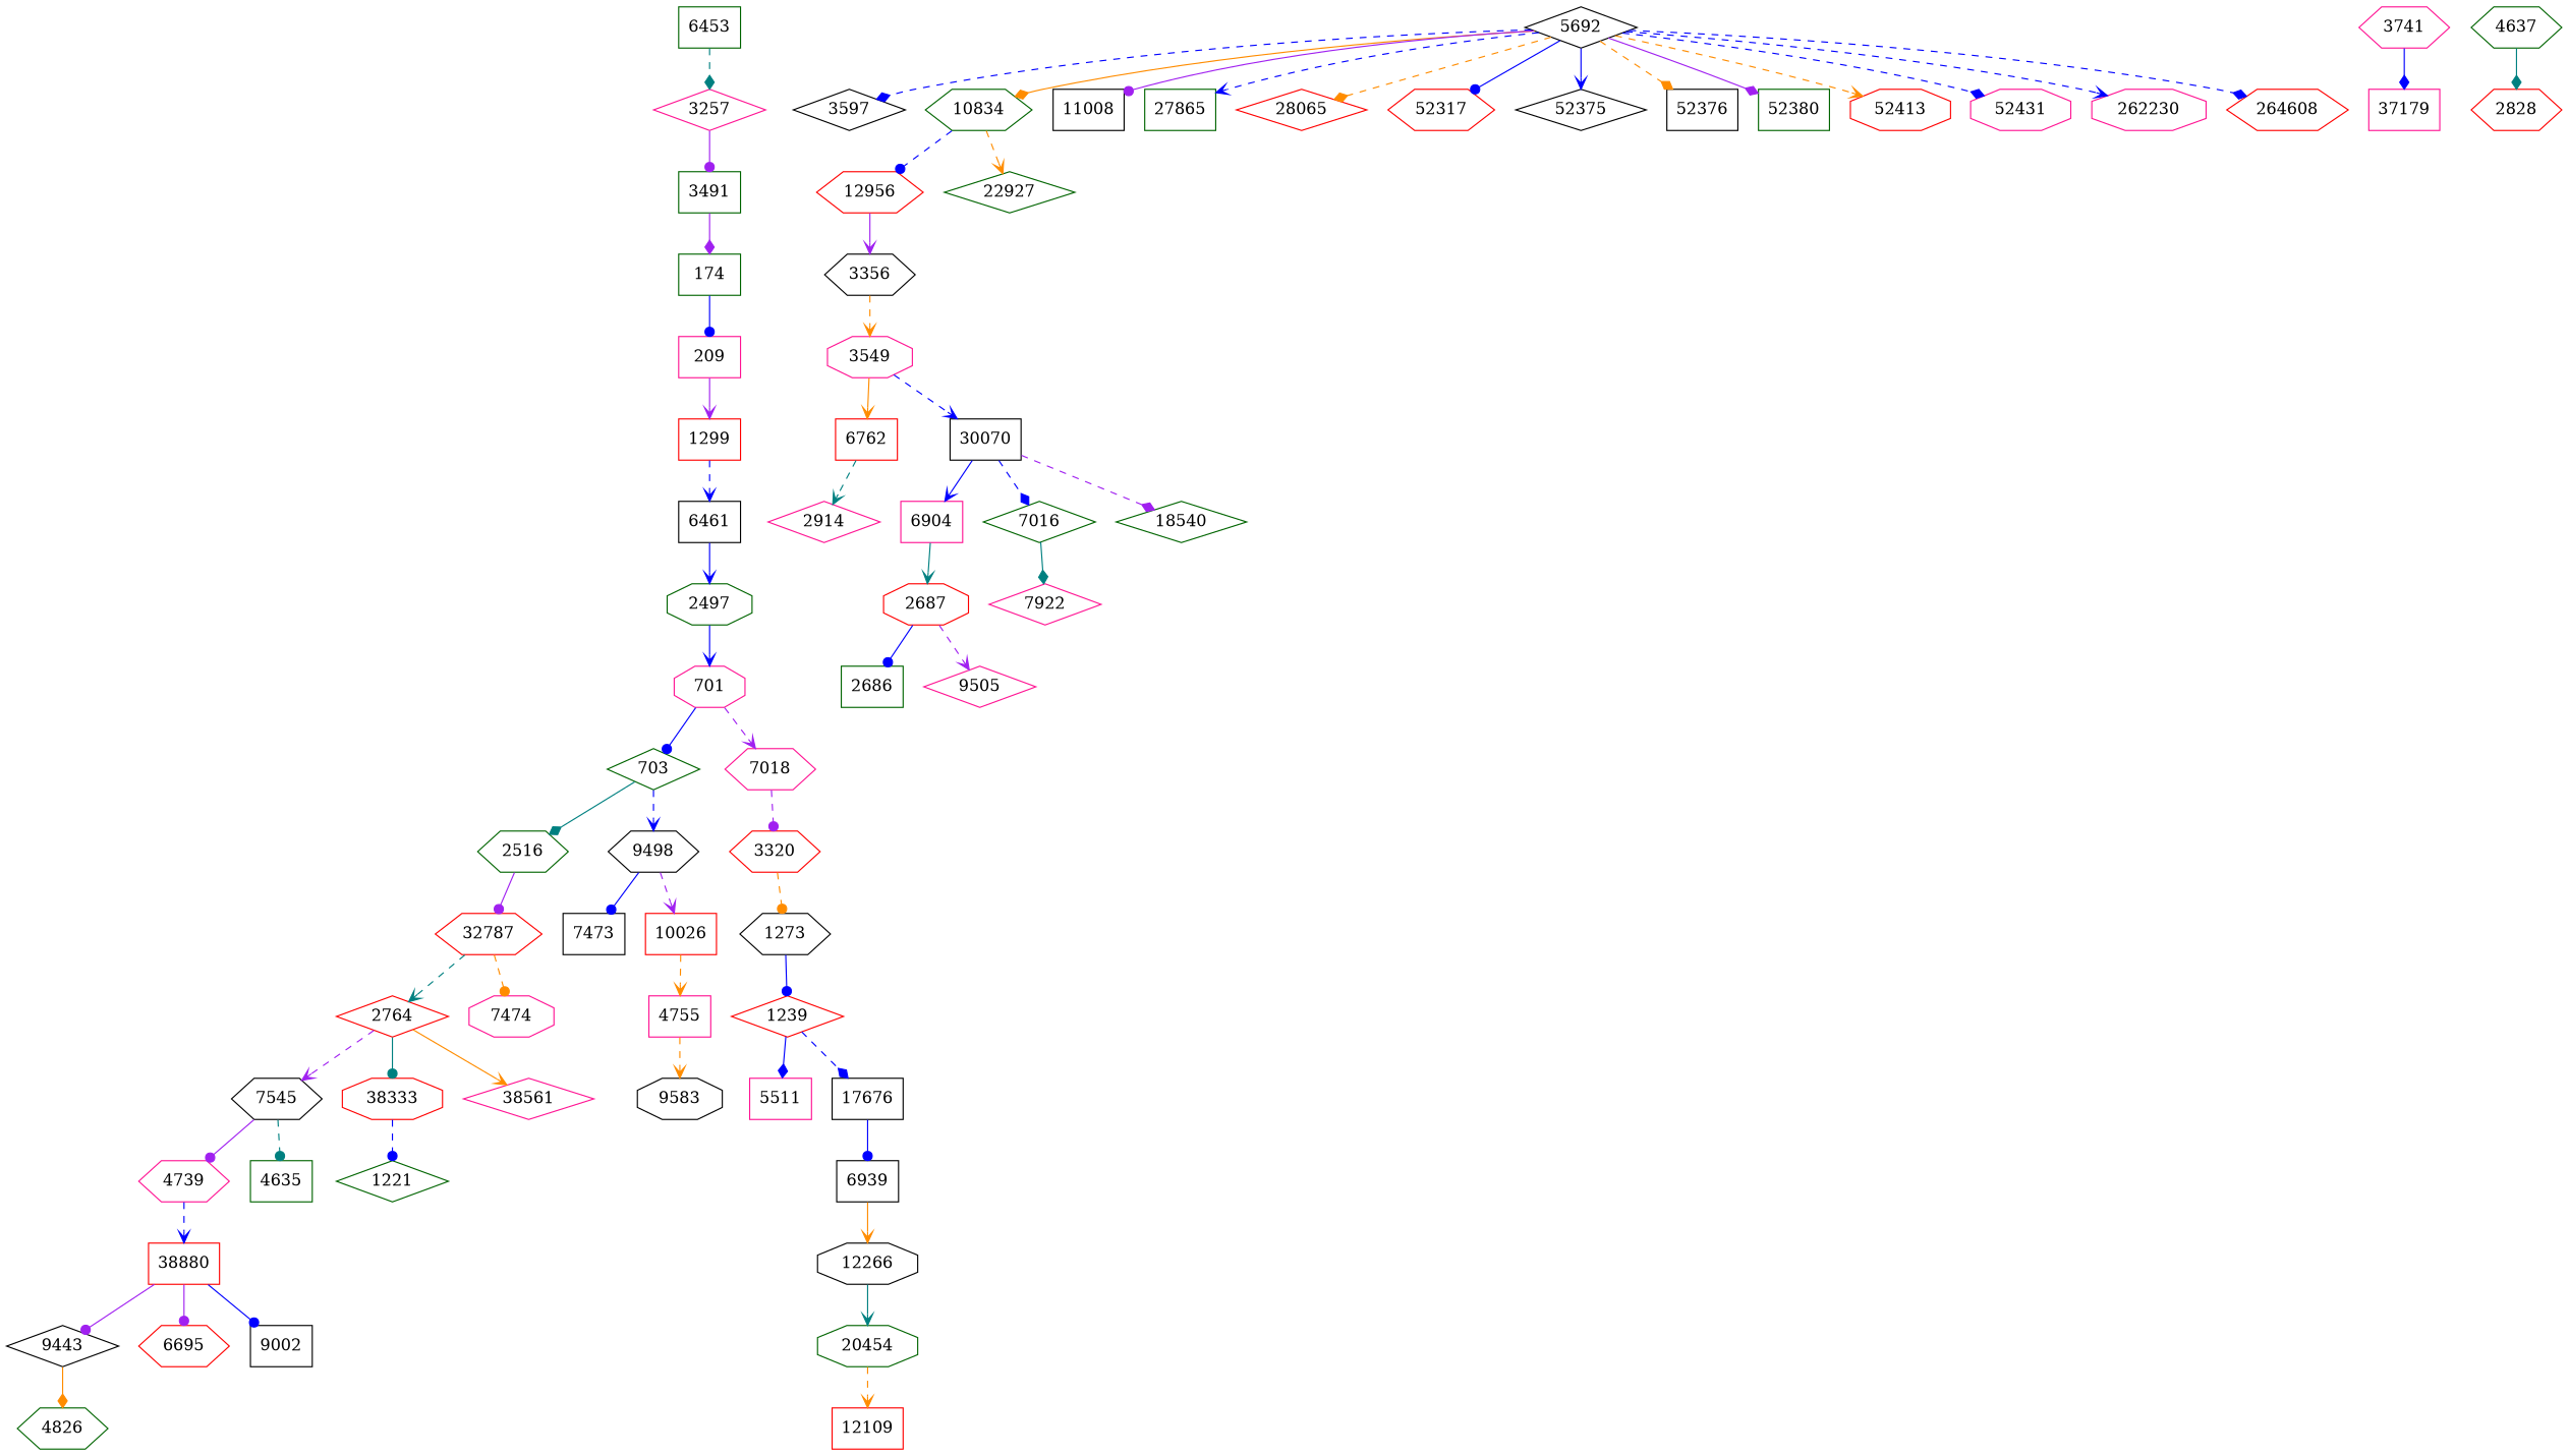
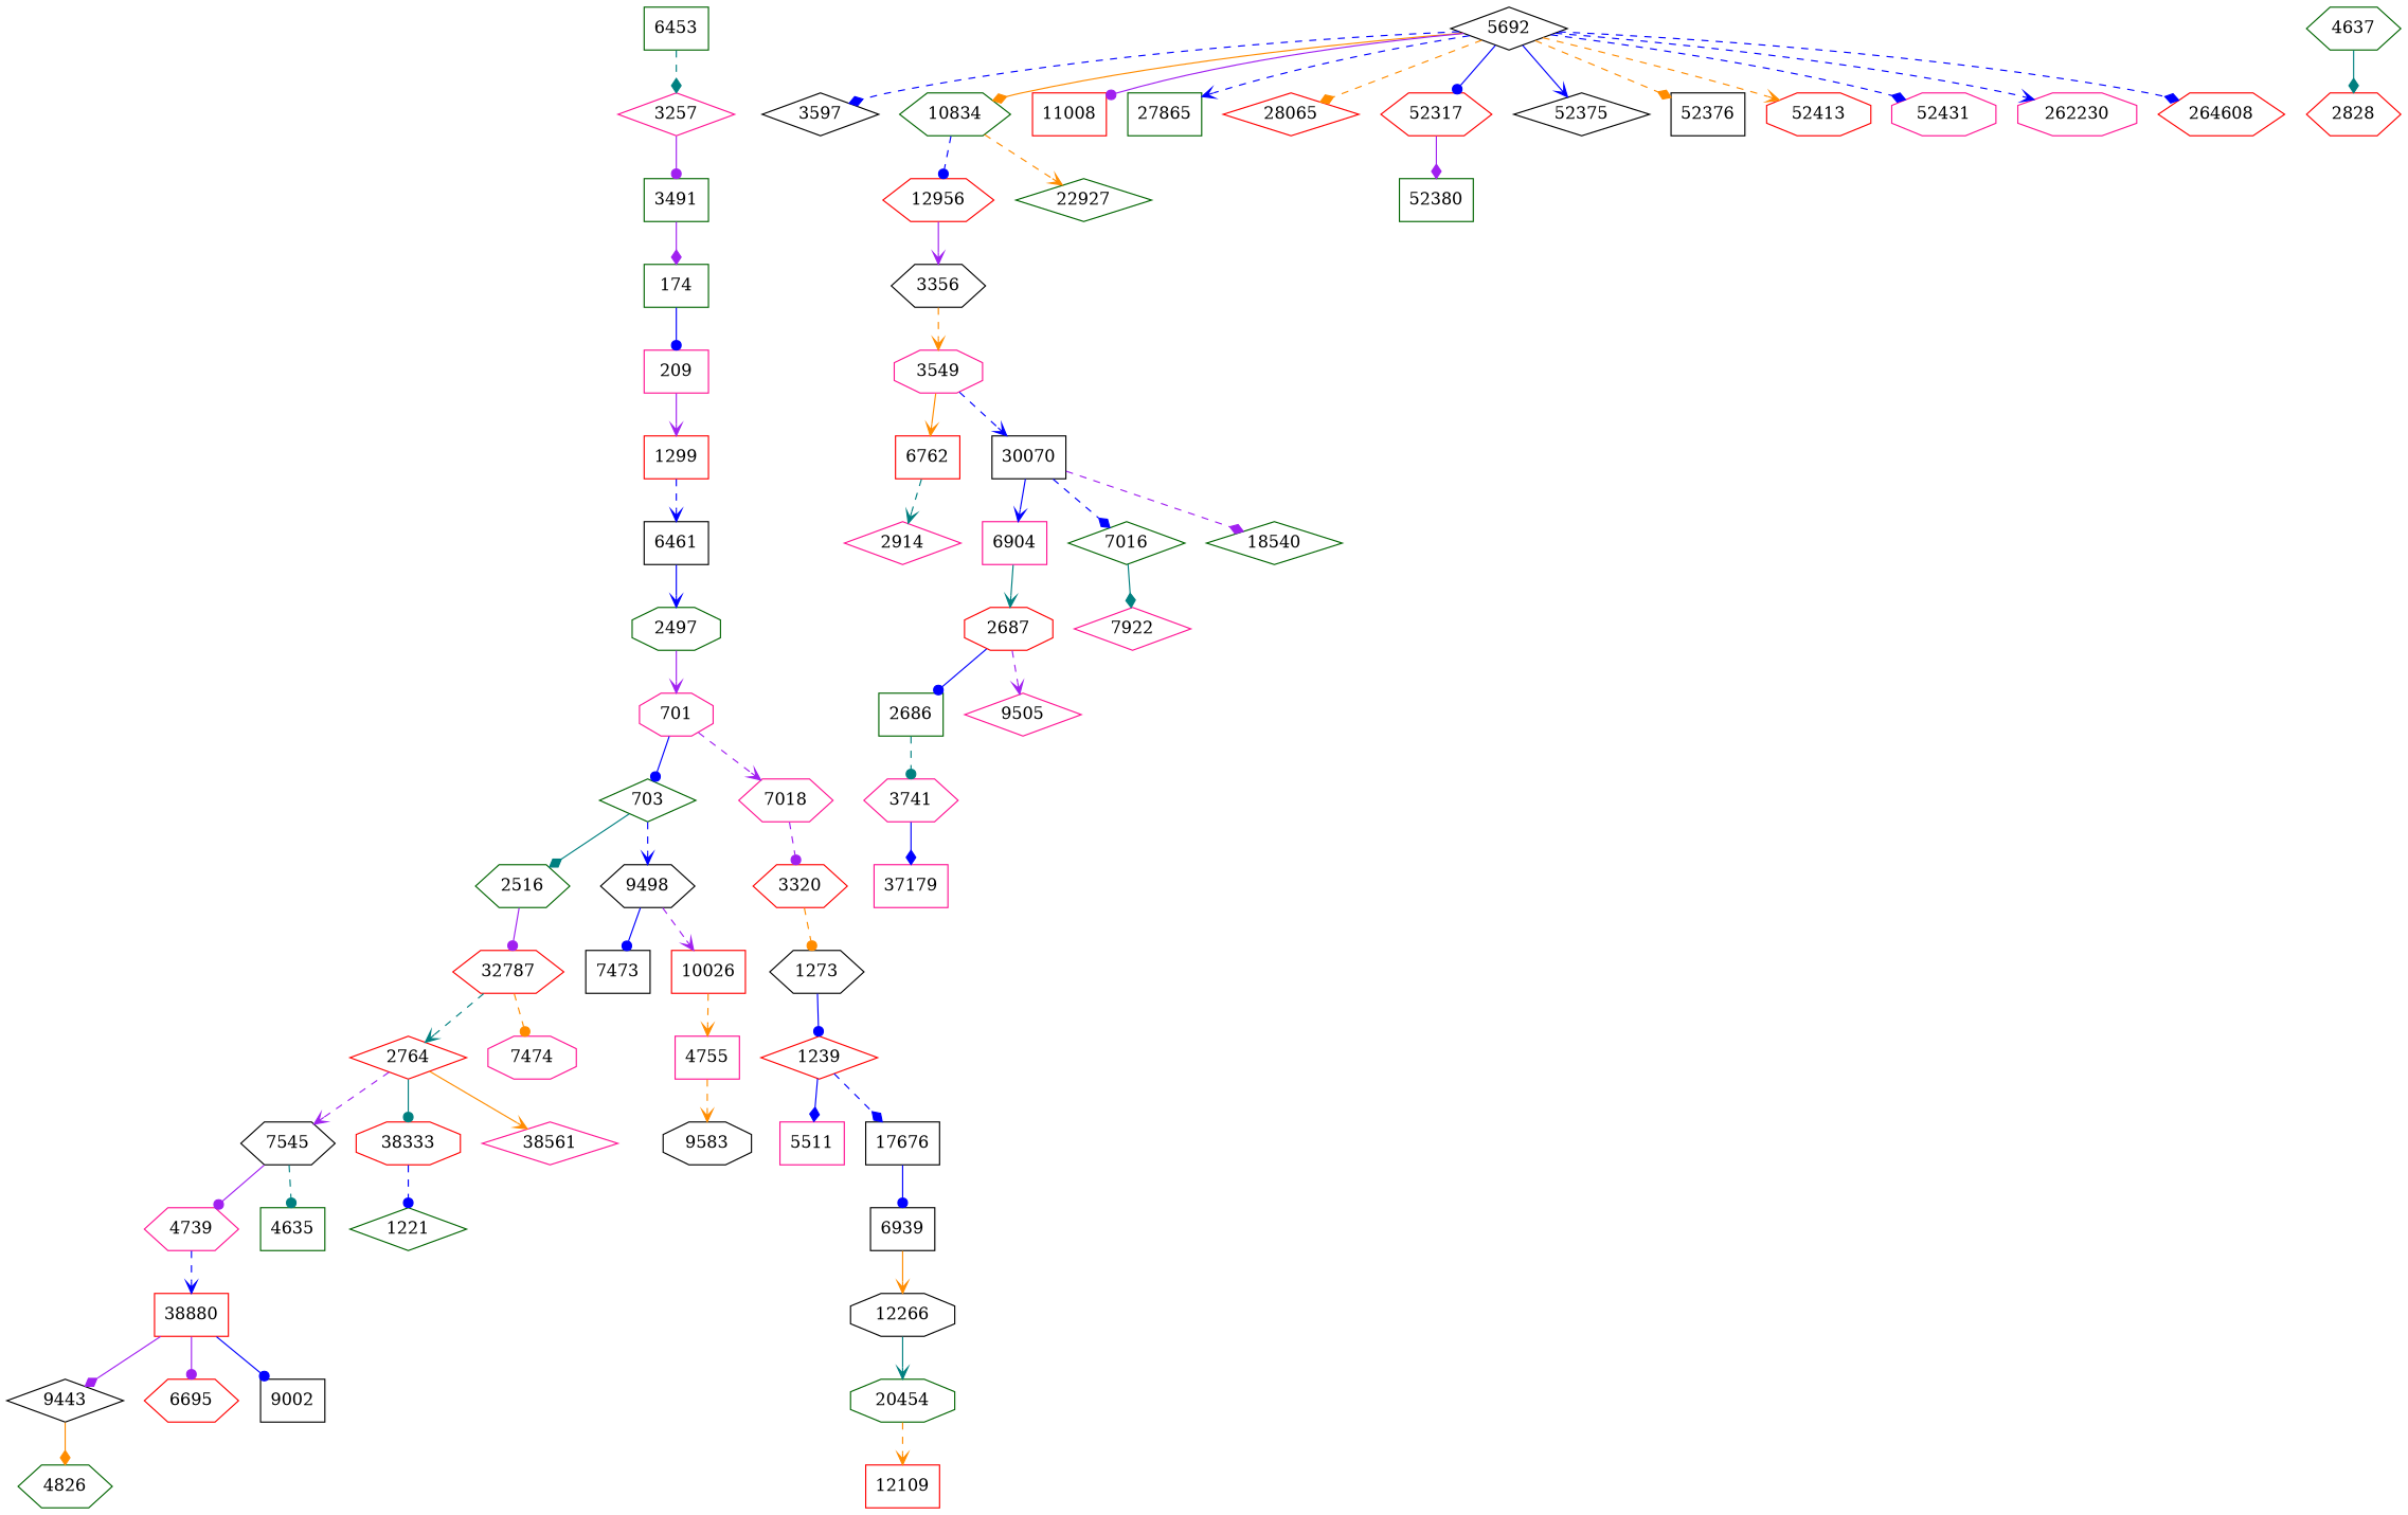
  digraph {
    node [color=red shape=box]
    edge [arrowhead=vee color=blue style=solid]
    174 [color=darkgreen]
    209 [color=deeppink]
    1299
    6461 [color=black]
    701 [color=deeppink shape=octagon]
    703 [color=darkgreen shape=diamond]
    7018 [color=deeppink shape=hexagon]
    2516 [color=darkgreen shape=hexagon]
    9498 [color=black shape=hexagon]
    3320 [shape=hexagon]
    32787 [shape=hexagon]
    7473 [color=black]
    10026
    1239 [shape=diamond]
    5511 [color=deeppink]
    17676 [color=black]
    6939 [color=black]
    1273 [color=black shape=hexagon]
    2497 [color=darkgreen shape=octagon]
    2764 [shape=diamond]
    7474 [color=deeppink shape=octagon]
    2686 [color=darkgreen]
    3741 [color=deeppink shape=hexagon]
    37179 [color=deeppink]
    2687 [shape=octagon]
    9505 [color=deeppink shape=diamond]
    7545 [color=black shape=hexagon]
    38333 [shape=octagon]
    38561 [color=deeppink shape=diamond]
    4739 [color=deeppink shape=hexagon]
    4635 [color=darkgreen]
    1221 [color=darkgreen shape=diamond]
    2914 [color=deeppink shape=diamond]
    6453 [color=darkgreen]
    3257 [color=deeppink shape=diamond]
    3491 [color=darkgreen]
    3356 [color=black shape=hexagon]
    3549 [color=deeppink shape=octagon]
    6762
    30070 [color=black]
    6904 [color=deeppink]
    7016 [color=darkgreen shape=diamond]
    18540 [color=darkgreen shape=diamond]
    4637 [color=darkgreen shape=hexagon]
    2828 [shape=hexagon]
    38880
    9443 [color=black shape=diamond]
    6695 [shape=hexagon]
    9002 [color=black]
    4755 [color=deeppink]
    9583 [color=black shape=octagon]
    5692 [color=black shape=diamond]
    3597 [color=black shape=diamond]
    10834 [color=darkgreen shape=hexagon]
-   11008 [color=black]
+   11008
    27865 [color=darkgreen]
    28065 [shape=diamond]
    52317 [shape=hexagon]
    52375 [color=black shape=diamond]
    52376 [color=black]
    52380 [color=darkgreen]
    52413 [shape=octagon]
    52431 [color=deeppink shape=octagon]
    262230 [color=deeppink shape=octagon]
    264608 [shape=hexagon]
    12956 [shape=hexagon]
    22927 [color=darkgreen shape=diamond]
    12266 [color=black shape=octagon]
    20454 [color=darkgreen shape=octagon]
    7922 [color=deeppink shape=diamond]
    4826 [color=darkgreen shape=hexagon]
    n72 [label=12109]
    174 -> 209 [arrowhead=dot]
    209 -> 1299 [color=purple]
    1299 -> 6461 [style=dashed]
    6461 -> 2497
    701 -> 703 [arrowhead=dot]
    701 -> 7018 [color=purple style=dashed]
    703 -> 2516 [arrowhead=diamond color=teal]
    703 -> 9498 [style=dashed]
    7018 -> 3320 [arrowhead=dot color=purple style=dashed]
    2516 -> 32787 [arrowhead=dot color=purple]
    9498 -> 7473 [arrowhead=dot]
    9498 -> 10026 [color=purple style=dashed]
    3320 -> 1273 [arrowhead=dot color=darkorange style=dashed]
    32787 -> 2764 [color=teal style=dashed]
    32787 -> 7474 [arrowhead=dot color=darkorange style=dashed]
    10026 -> 4755 [color=darkorange style=dashed]
    1239 -> 5511 [arrowhead=diamond]
    1239 -> 17676 [arrowhead=diamond style=dashed]
    17676 -> 6939 [arrowhead=dot]
    6939 -> 12266 [color=darkorange]
    1273 -> 1239 [arrowhead=dot]
-   2497 -> 701
+   2497 -> 701 [color=purple]
    2764 -> 7545 [color=purple style=dashed]
    2764 -> 38333 [arrowhead=dot color=teal]
    2764 -> 38561 [color=darkorange]
+   2686 -> 3741 [arrowhead=dot color=teal style=dashed]
    3741 -> 37179 [arrowhead=diamond]
    2687 -> 2686 [arrowhead=dot]
    2687 -> 9505 [color=purple style=dashed]
    7545 -> 4739 [arrowhead=dot color=purple]
    7545 -> 4635 [arrowhead=dot color=teal style=dashed]
    38333 -> 1221 [arrowhead=dot style=dashed]
    4739 -> 38880 [style=dashed]
    6453 -> 3257 [arrowhead=diamond color=teal style=dashed]
    3257 -> 3491 [arrowhead=dot color=purple]
    3491 -> 174 [arrowhead=diamond color=purple]
    3356 -> 3549 [color=darkorange style=dashed]
    3549 -> 6762 [color=darkorange]
    3549 -> 30070 [style=dashed]
    6762 -> 2914 [color=teal style=dashed]
    30070 -> 6904
    30070 -> 7016 [arrowhead=diamond style=dashed]
    30070 -> 18540 [arrowhead=diamond color=purple style=dashed]
    6904 -> 2687 [color=teal]
    7016 -> 7922 [arrowhead=diamond color=teal]
    4637 -> 2828 [arrowhead=diamond color=teal]
-   38880 -> 9443 [arrowhead=dot color=purple]
+   38880 -> 9443 [arrowhead=diamond color=purple]
    38880 -> 6695 [arrowhead=dot color=purple]
    38880 -> 9002 [arrowhead=dot]
    9443 -> 4826 [arrowhead=diamond color=darkorange]
    4755 -> 9583 [color=darkorange style=dashed]
    5692 -> 3597 [arrowhead=diamond style=dashed]
    5692 -> 10834 [arrowhead=diamond color=darkorange]
    5692 -> 11008 [arrowhead=dot color=purple]
    5692 -> 27865 [style=dashed]
    5692 -> 28065 [arrowhead=diamond color=darkorange style=dashed]
    5692 -> 52317 [arrowhead=dot]
    5692 -> 52375
    5692 -> 52376 [arrowhead=diamond color=darkorange style=dashed]
-   5692 -> 52380 [arrowhead=diamond color=purple]
+   52317 -> 52380 [arrowhead=diamond color=purple]
    5692 -> 52413 [color=darkorange style=dashed]
    5692 -> 52431 [arrowhead=diamond style=dashed]
    5692 -> 262230 [style=dashed]
    5692 -> 264608 [arrowhead=diamond style=dashed]
    10834 -> 12956 [arrowhead=dot style=dashed]
    10834 -> 22927 [color=darkorange style=dashed]
    12956 -> 3356 [color=purple]
    12266 -> 20454 [color=teal]
    20454 -> n72 [color=darkorange style=dashed]
  }
